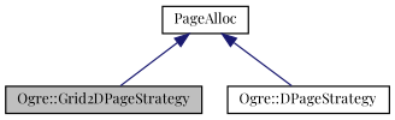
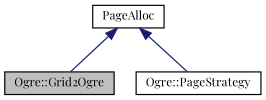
  digraph {
    fontname="Playfair Display"
    node [color=black fontname="Playfair Display" fontsize=10 shape=record]
    edge [color=midnightblue dir=back fontname="Playfair Display" fontsize=10 labelfontname=Helvetica labelfontsize=10 style=solid]
-   n1 [fillcolor=grey75 fontcolor=black height=0.2 label="Ogre::Grid2DPageStrategy" style=filled width=0.4]
-   n2 [height=0.2 label="Ogre::DPageStrategy" width=0.4]
+   n1 [fillcolor=grey75 fontcolor=black height=0.2 label="Ogre::Grid2Ogre" style=filled width=0.4]
+   n2 [height=0.2 label="Ogre::PageStrategy" width=0.4]
    n3 [height=0.2 label=PageAlloc width=0.4]
    n3 -> n1
    n3 -> n2
  }
